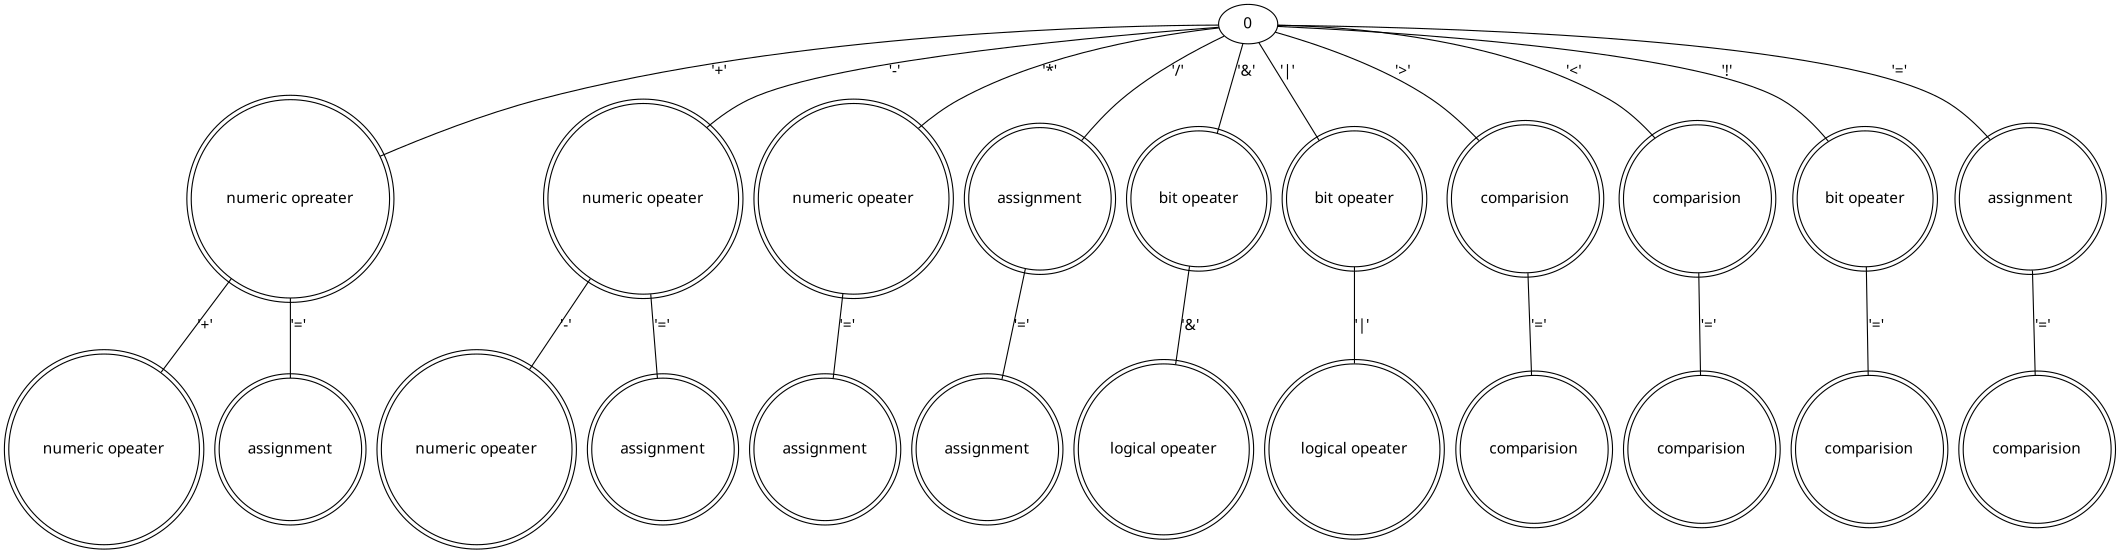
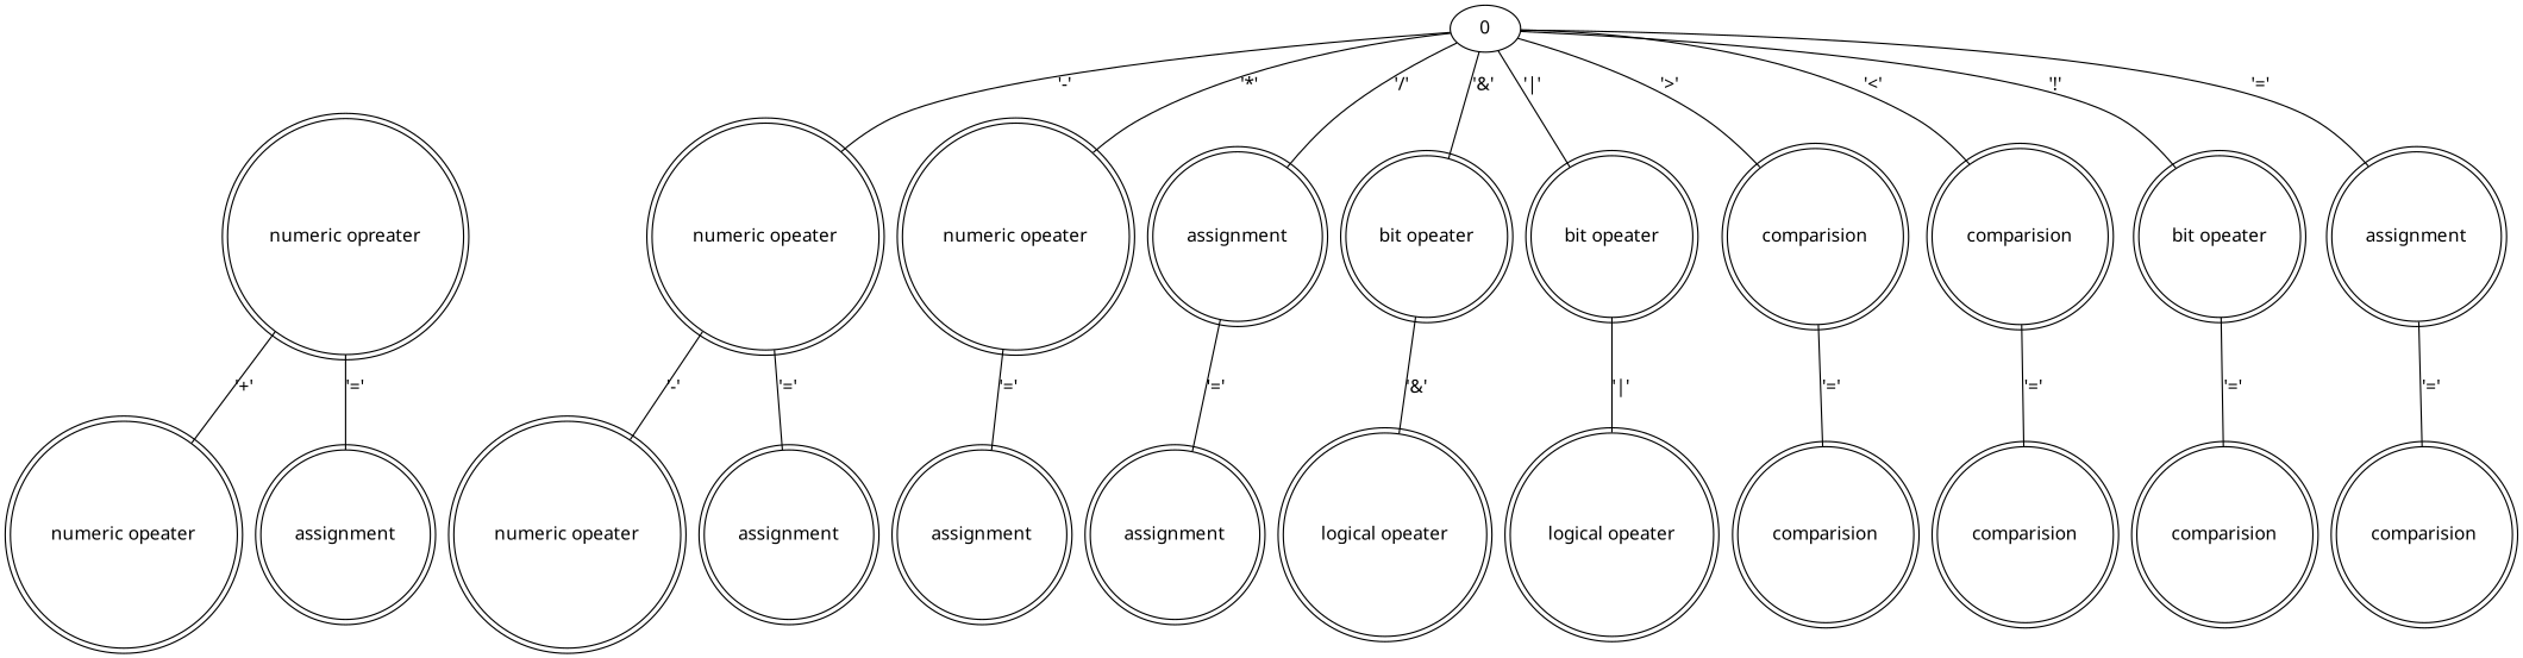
  graph {
    fontname="Noto Sans"
    node [fontname="Noto Sans" shape=doublecircle]
    edge [fontname="Noto Sans"]
    n1 [label=0 shape=""]
    n2 [label="numeric opreater"]
    n3 [label="numeric opeater"]
    n4 [label="numeric opeater"]
    n5 [label=assignment]
    n6 [label="bit opeater"]
    n7 [label="bit opeater"]
    n8 [label=comparision]
    n9 [label=comparision]
    n10 [label="bit opeater"]
    n11 [label=assignment]
    n12 [label="numeric opeater"]
    n13 [label=assignment]
    n14 [label="numeric opeater"]
    n15 [label=assignment]
    n16 [label=assignment]
    n17 [label=assignment]
    n18 [label="logical opeater"]
    n19 [label="logical opeater"]
    n20 [label=comparision]
    n21 [label=comparision]
    n22 [label=comparision]
    n23 [label=comparision]
-   n1 -- n2 [label="'+'"]
    n1 -- n3 [label="'-'"]
    n1 -- n4 [label="'*'"]
    n1 -- n5 [label="'/'"]
    n1 -- n6 [label="'&'"]
    n1 -- n7 [label="'|'"]
    n1 -- n8 [label="'>'"]
    n1 -- n9 [label="'<'"]
    n1 -- n10 [label="'!'"]
    n1 -- n11 [label="'='"]
    n2 -- n12 [label="'+'"]
    n2 -- n13 [label="'='"]
    n3 -- n14 [label="'-'"]
    n3 -- n15 [label="'='"]
    n4 -- n16 [label="'='"]
    n5 -- n17 [label="'='"]
    n6 -- n18 [label="'&'"]
    n7 -- n19 [label="'|'"]
    n8 -- n20 [label="'='"]
    n9 -- n21 [label="'='"]
    n10 -- n22 [label="'='"]
    n11 -- n23 [label="'='"]
  }
